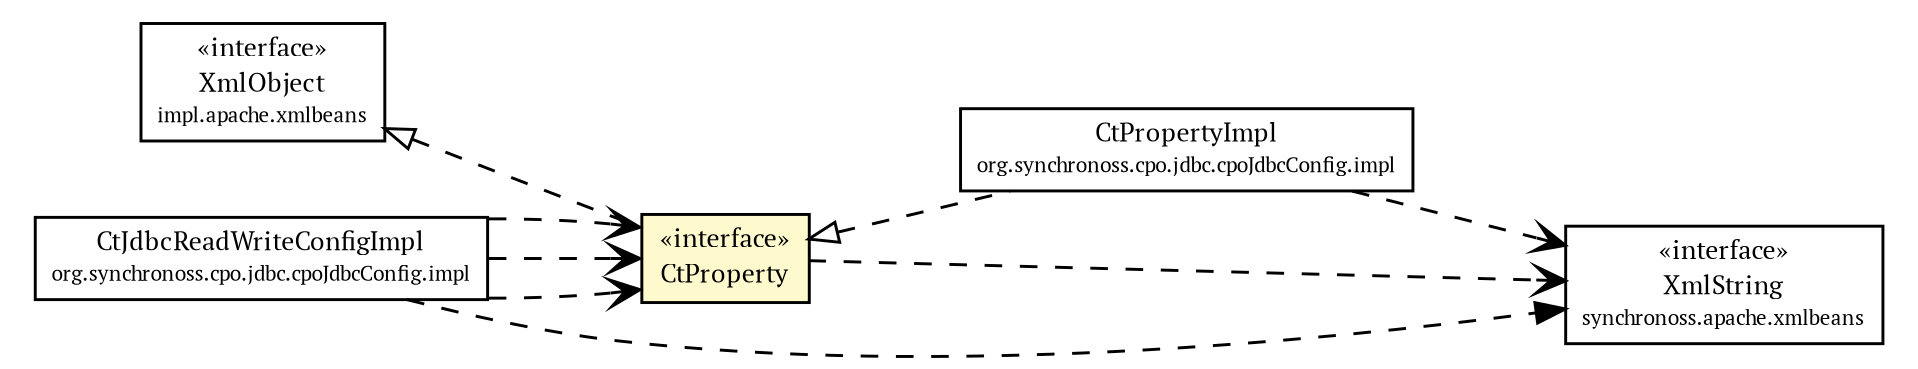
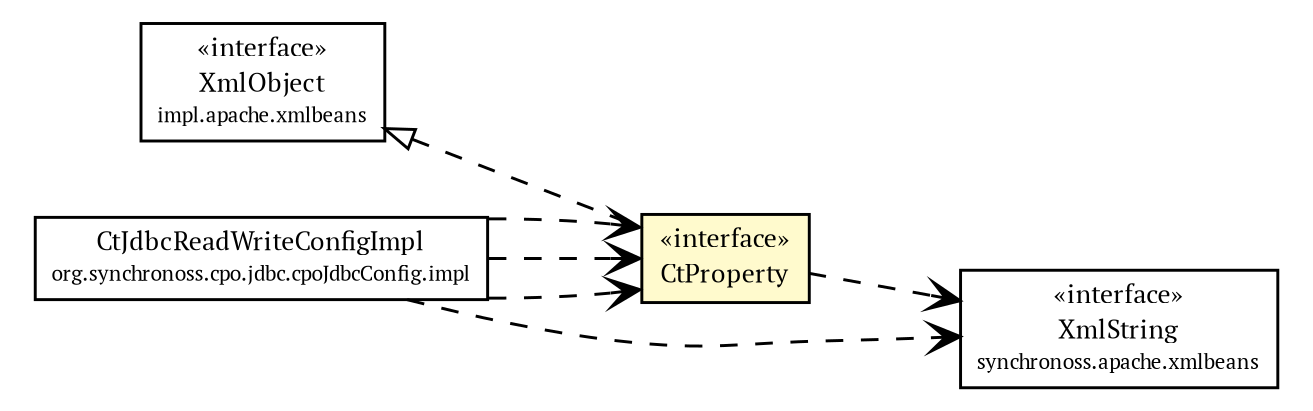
  digraph {
    fontname="PT Serif"
    rankdir=LR
    node [fontcolor=black fontname="PT Serif" fontsize=9.0 shape=plaintext]
    edge [fontname="PT Serif" fontsize=10.0 headport=p labelfontname=Helvetica labelfontsize=10 style=dashed tailport=p arrowhead=open color=black fontcolor=black]
    n1 [label=<<table border="0" cellborder="1" cellspacing="0" cellpadding="2" port="p" bgcolor="lemonChiffon" href="./CtProperty.html"> 		<tr><td><table border="0" cellspacing="0" cellpadding="1"> 			<tr><td> &laquo;interface&raquo; </td></tr> 			<tr><td> CtProperty </td></tr> 		</table></td></tr> 		</table>>]
-   n2 [label=<<table border="0" cellborder="1" cellspacing="0" cellpadding="2" port="p" href="./impl/CtPropertyImpl.html"> 		<tr><td><table border="0" cellspacing="0" cellpadding="1"> 			<tr><td> CtPropertyImpl </td></tr> 			<tr><td><font point-size="7.0"> org.synchronoss.cpo.jdbc.cpoJdbcConfig.impl </font></td></tr> 		</table></td></tr> 		</table>>]
    n3 [label=<<table border="0" cellborder="1" cellspacing="0" cellpadding="2" port="p" href="http://java.sun.com/j2se/1.4.2/docs/api/org/apache/xmlbeans/XmlString.html"> 		<tr><td><table border="0" cellspacing="0" cellpadding="1"> 			<tr><td> &laquo;interface&raquo; </td></tr> 			<tr><td> XmlString </td></tr> 			<tr><td><font point-size="7.0"> synchronoss.apache.xmlbeans </font></td></tr> 		</table></td></tr> 		</table>>]
    n4 [label=<<table border="0" cellborder="1" cellspacing="0" cellpadding="2" port="p" href="./impl/CtJdbcReadWriteConfigImpl.html"> 		<tr><td><table border="0" cellspacing="0" cellpadding="1"> 			<tr><td> CtJdbcReadWriteConfigImpl </td></tr> 			<tr><td><font point-size="7.0"> org.synchronoss.cpo.jdbc.cpoJdbcConfig.impl </font></td></tr> 		</table></td></tr> 		</table>>]
    n5 [label=<<table border="0" cellborder="1" cellspacing="0" cellpadding="2" port="p" href="http://java.sun.com/j2se/1.4.2/docs/api/org/apache/xmlbeans/XmlObject.html"> 		<tr><td><table border="0" cellspacing="0" cellpadding="1"> 			<tr><td> &laquo;interface&raquo; </td></tr> 			<tr><td> XmlObject </td></tr> 			<tr><td><font point-size="7.0"> impl.apache.xmlbeans </font></td></tr> 		</table></td></tr> 		</table>>]
-   n1 -> n2 [arrowtail=empty dir=back fontsize=10 arrowhead="" color="" fontcolor=""]
    n1 -> n3
-   n2 -> n3
    n4 -> n1
    n4 -> n1
    n4 -> n1
-   n4 -> n3 [arrowhead=normal]
+   n4 -> n3
    n5 -> n1 [arrowtail=empty dir=back fontsize=10 arrowhead="" color="" fontcolor=""]
  }
